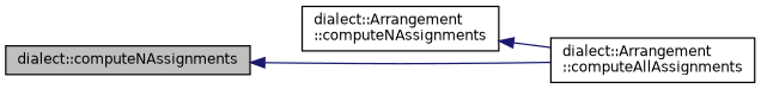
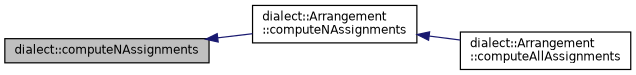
  digraph {
    rankdir=LR
    node [color=black fillcolor=white fontname=Helvetica fontsize=10 shape=record style=filled]
    edge [color=midnightblue dir=back fontname=Helvetica fontsize=10 labelfontname=Helvetica labelfontsize=10 style=solid]
    n1 [fillcolor=grey75 fontcolor=black height=0.2 label="dialect::computeNAssignments" width=0.4]
    n2 [height=0.2 label="dialect::Arrangement\l::computeNAssignments" width=0.4]
    n3 [height=0.2 label="dialect::Arrangement\l::computeAllAssignments" width=0.4]
-   n1 -> n3
+   n1 -> n2
    n2 -> n3
  }
